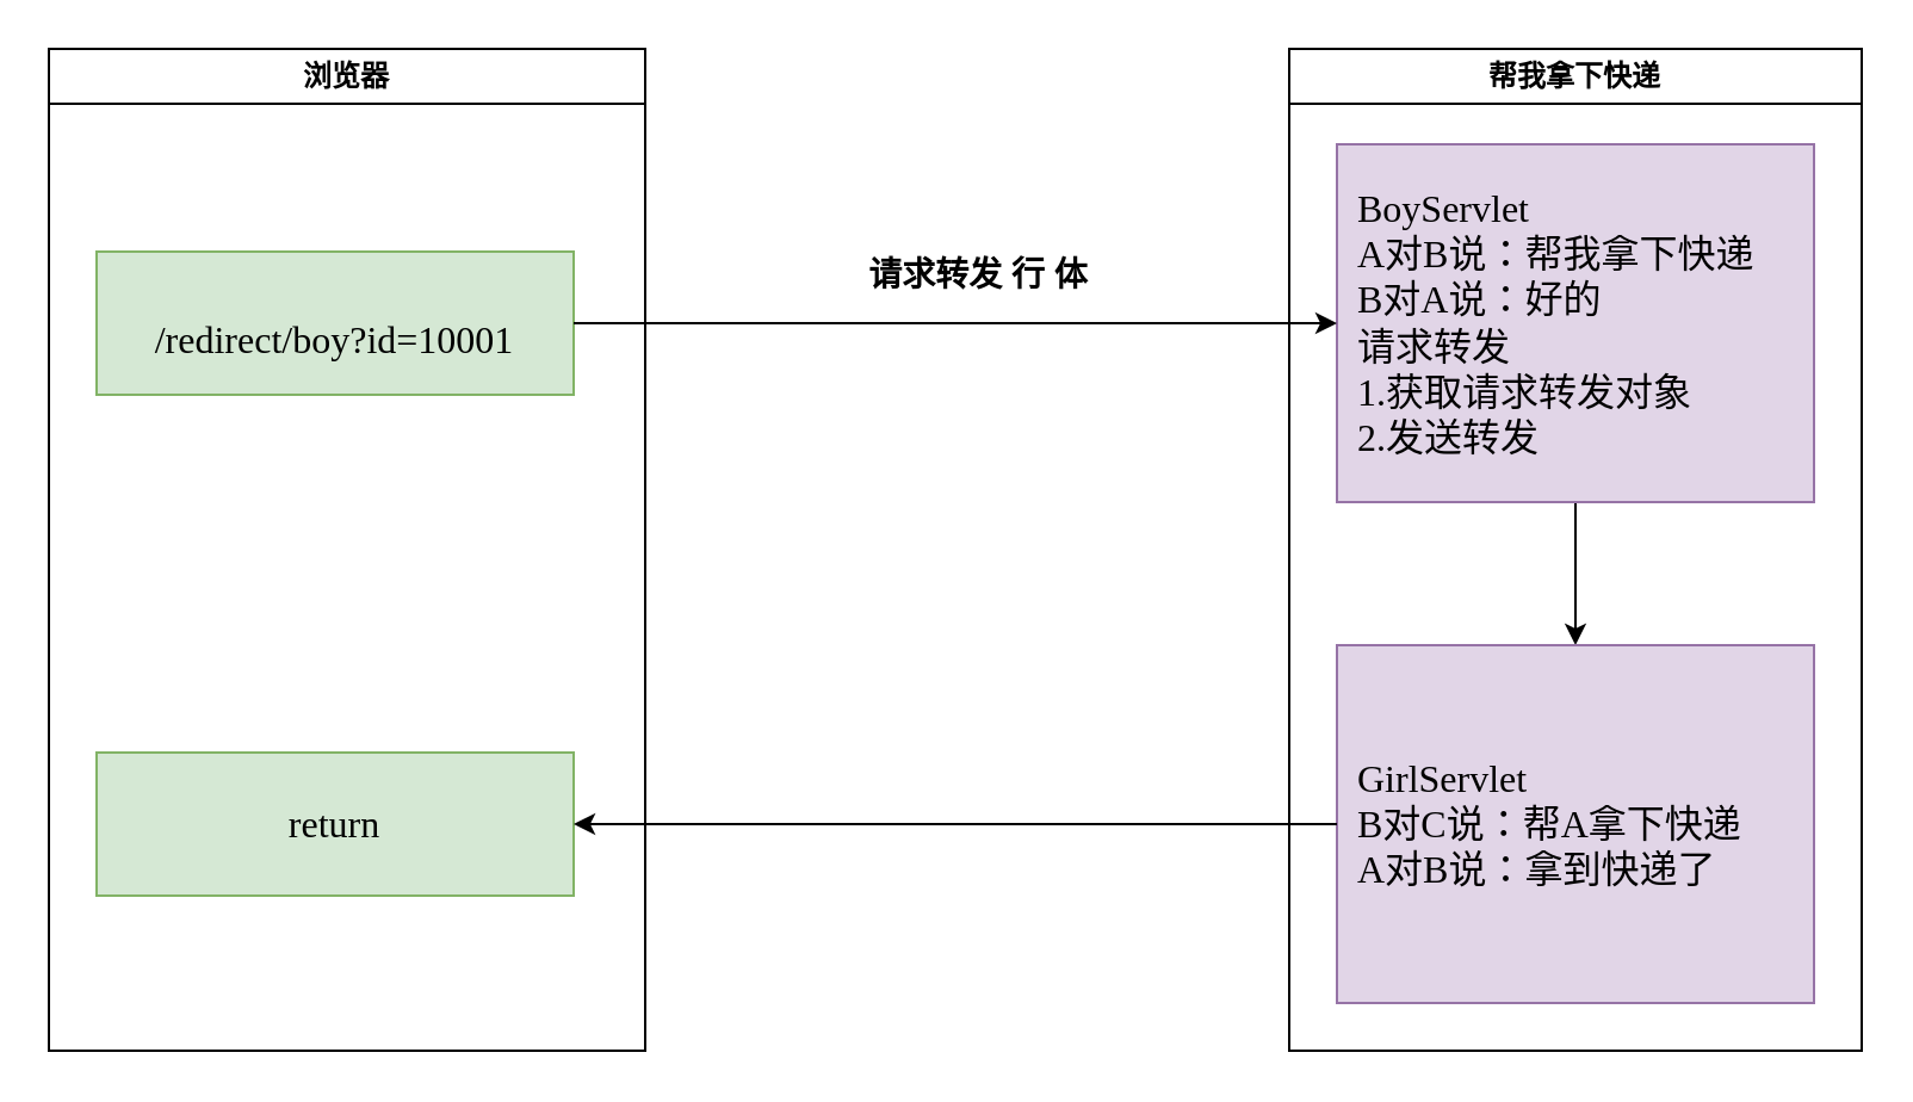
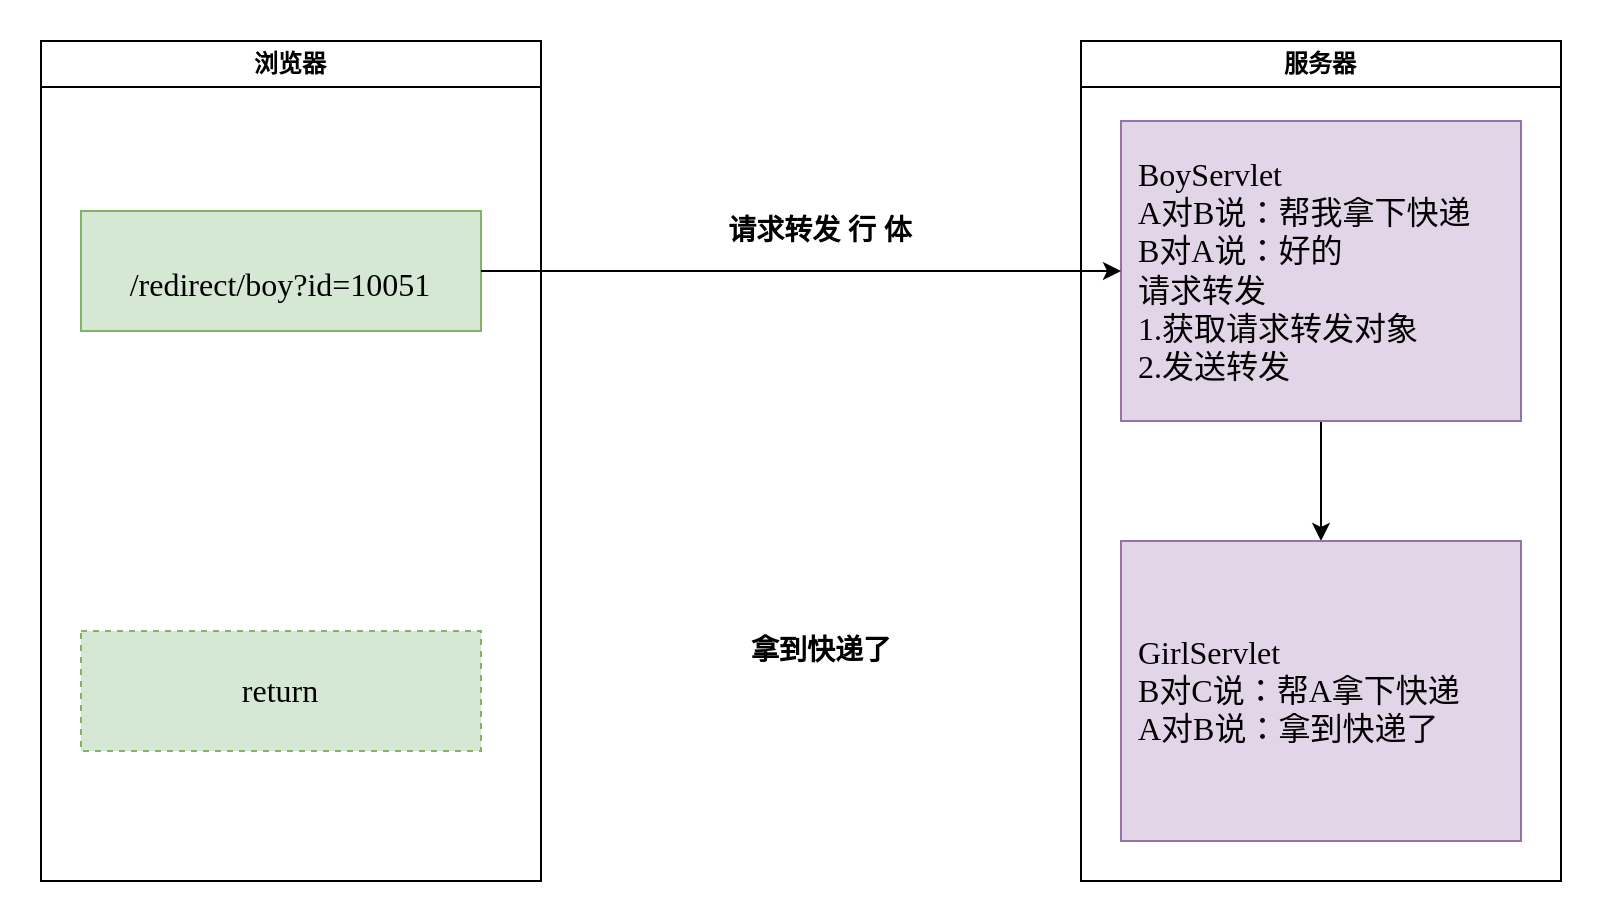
  <mxCell id="0" />
  <mxCell id="1" parent="0" />
  <mxCell id="2" value="浏览器" style="swimlane;whiteSpace=wrap;html=1;" vertex="1" parent="1"><mxGeometry x="20" y="20" width="250" height="420" as="geometry" /></mxCell>
- <mxCell id="3" value="&lt;font&gt;&lt;br&gt;&lt;span style=&quot;font-family: &amp;quot;PingFang SC&amp;quot;, &amp;quot;Noto Sans SC&amp;quot;, &amp;quot;Meslo LG&amp;quot;, &amp;quot;Microsoft YaHei&amp;quot;; font-size: 16px; font-style: normal; font-variant-ligatures: normal; font-variant-caps: normal; font-weight: 400; letter-spacing: normal; orphans: 2; text-indent: 0px; text-transform: none; widows: 2; word-spacing: 0px; -webkit-text-stroke-width: 0px; text-decoration-thickness: initial; text-decoration-style: initial; text-decoration-color: initial; float: none; display: inline !important;&quot;&gt;/redirect/boy?id=10001&lt;/span&gt;&lt;/font&gt;" style="rounded=0;whiteSpace=wrap;html=1;strokeColor=#82b366;fillColor=#d5e8d4;fontColor=#000000;align=center;" vertex="1" parent="2"><mxGeometry x="20" y="85" width="200" height="60" as="geometry" /></mxCell>
- <mxCell id="4" value="&lt;span style=&quot;font-family: &amp;quot;PingFang SC&amp;quot;, &amp;quot;Noto Sans SC&amp;quot;, &amp;quot;Meslo LG&amp;quot;, &amp;quot;Microsoft YaHei&amp;quot;; font-size: 16px;&quot;&gt;return&lt;/span&gt;" style="rounded=0;whiteSpace=wrap;html=1;labelBackgroundColor=none;fontSize=14;fillColor=#d5e8d4;strokeColor=#82b366;fontColor=#000000;" vertex="1" parent="2"><mxGeometry x="20" y="295" width="200" height="60" as="geometry" /></mxCell>
- <mxCell id="5" value="帮我拿下快递" style="swimlane;whiteSpace=wrap;html=1;" vertex="1" parent="1"><mxGeometry x="540" y="20" width="240" height="420" as="geometry" /></mxCell>
+ <mxCell id="3" value="&lt;font&gt;&lt;br&gt;&lt;span style=&quot;font-family: &amp;quot;PingFang SC&amp;quot;, &amp;quot;Noto Sans SC&amp;quot;, &amp;quot;Meslo LG&amp;quot;, &amp;quot;Microsoft YaHei&amp;quot;; font-size: 16px; font-style: normal; font-variant-ligatures: normal; font-variant-caps: normal; font-weight: 400; letter-spacing: normal; orphans: 2; text-indent: 0px; text-transform: none; widows: 2; word-spacing: 0px; -webkit-text-stroke-width: 0px; text-decoration-thickness: initial; text-decoration-style: initial; text-decoration-color: initial; float: none; display: inline !important;&quot;&gt;/redirect/boy?id=10051&lt;/span&gt;&lt;/font&gt;" style="rounded=0;whiteSpace=wrap;html=1;strokeColor=#82b366;fillColor=#d5e8d4;fontColor=#000000;align=center;" vertex="1" parent="2"><mxGeometry x="20" y="85" width="200" height="60" as="geometry" /></mxCell>
+ <mxCell id="4" value="&lt;span style=&quot;font-family: &amp;quot;PingFang SC&amp;quot;, &amp;quot;Noto Sans SC&amp;quot;, &amp;quot;Meslo LG&amp;quot;, &amp;quot;Microsoft YaHei&amp;quot;; font-size: 16px;&quot;&gt;return&lt;/span&gt;" style="rounded=0;whiteSpace=wrap;html=1;labelBackgroundColor=none;fontSize=14;fillColor=#d5e8d4;strokeColor=#82b366;fontColor=#000000;dashed=1;" vertex="1" parent="2"><mxGeometry x="20" y="295" width="200" height="60" as="geometry" /></mxCell>
+ <mxCell id="5" value="服务器" style="swimlane;whiteSpace=wrap;html=1;" vertex="1" parent="1"><mxGeometry x="540" y="20" width="240" height="420" as="geometry" /></mxCell>
  <mxCell id="6" style="edgeStyle=orthogonalEdgeStyle;rounded=0;orthogonalLoop=1;jettySize=auto;html=1;exitX=0.5;exitY=1;exitDx=0;exitDy=0;entryX=0.5;entryY=0;entryDx=0;entryDy=0;fontColor=#000000;" edge="1" parent="5" source="7" target="8"><mxGeometry relative="1" as="geometry" /></mxCell>
  <mxCell id="7" value="&lt;div style=&quot;&quot;&gt;&lt;font face=&quot;PingFang SC, Noto Sans SC, Meslo LG, Microsoft YaHei&quot;&gt;&lt;span style=&quot;font-size: 16px;&quot;&gt;BoyServlet&lt;/span&gt;&lt;/font&gt;&lt;/div&gt;&lt;div style=&quot;&quot;&gt;&lt;font face=&quot;PingFang SC, Noto Sans SC, Meslo LG, Microsoft YaHei&quot;&gt;&lt;span style=&quot;font-size: 16px;&quot;&gt;A对B说：帮我拿下快递&lt;/span&gt;&lt;/font&gt;&lt;/div&gt;&lt;div style=&quot;&quot;&gt;&lt;font face=&quot;PingFang SC, Noto Sans SC, Meslo LG, Microsoft YaHei&quot;&gt;&lt;span style=&quot;font-size: 16px;&quot;&gt;B对A说：好的&lt;/span&gt;&lt;/font&gt;&lt;/div&gt;&lt;div style=&quot;&quot;&gt;&lt;font face=&quot;PingFang SC, Noto Sans SC, Meslo LG, Microsoft YaHei&quot;&gt;&lt;span style=&quot;font-size: 16px;&quot;&gt;请求转发&lt;/span&gt;&lt;/font&gt;&lt;/div&gt;&lt;div style=&quot;&quot;&gt;&lt;font face=&quot;PingFang SC, Noto Sans SC, Meslo LG, Microsoft YaHei&quot;&gt;&lt;span style=&quot;font-size: 16px;&quot;&gt;1.获取请求转发对象&lt;/span&gt;&lt;/font&gt;&lt;/div&gt;&lt;div style=&quot;&quot;&gt;&lt;font face=&quot;PingFang SC, Noto Sans SC, Meslo LG, Microsoft YaHei&quot;&gt;&lt;span style=&quot;font-size: 16px;&quot;&gt;2.发送转发&lt;/span&gt;&lt;/font&gt;&lt;/div&gt;" style="rounded=0;whiteSpace=wrap;html=1;labelBackgroundColor=none;fillColor=#e1d5e7;strokeColor=#9673a6;align=left;spacingLeft=7;" vertex="1" parent="5"><mxGeometry x="20" y="40" width="200" height="150" as="geometry" /></mxCell>
  <mxCell id="8" value="&lt;div&gt;&lt;font face=&quot;PingFang SC, Noto Sans SC, Meslo LG, Microsoft YaHei&quot;&gt;&lt;span style=&quot;font-size: 16px;&quot;&gt;GirlServlet&lt;/span&gt;&lt;/font&gt;&lt;/div&gt;&lt;div&gt;&lt;font face=&quot;PingFang SC, Noto Sans SC, Meslo LG, Microsoft YaHei&quot;&gt;&lt;span style=&quot;font-size: 16px;&quot;&gt;B对C说：帮A拿下快递&lt;/span&gt;&lt;/font&gt;&lt;/div&gt;&lt;div&gt;&lt;font face=&quot;PingFang SC, Noto Sans SC, Meslo LG, Microsoft YaHei&quot;&gt;&lt;span style=&quot;font-size: 16px;&quot;&gt;A对B说：拿到快递了&lt;/span&gt;&lt;/font&gt;&lt;/div&gt;" style="rounded=0;whiteSpace=wrap;html=1;labelBackgroundColor=none;fillColor=#e1d5e7;strokeColor=#9673a6;align=left;spacingLeft=7;" vertex="1" parent="5"><mxGeometry x="20" y="250" width="200" height="150" as="geometry" /></mxCell>
  <mxCell id="9" value="请求转发 行 体" style="text;html=1;strokeColor=none;fillColor=none;align=center;verticalAlign=middle;whiteSpace=wrap;rounded=0;labelBackgroundColor=none;fontColor=#000000;fontStyle=1;fontSize=14;" vertex="1" parent="1"><mxGeometry x="310" y="100" width="200" height="30" as="geometry" /></mxCell>
+ <mxCell id="10" value="拿到快递了" style="text;html=1;align=center;verticalAlign=middle;resizable=0;points=[];autosize=1;strokeColor=none;fillColor=none;fontSize=14;fontColor=#000000;fontStyle=1" vertex="1" parent="1"><mxGeometry x="365" y="310" width="90" height="30" as="geometry" /></mxCell>
  <mxCell id="11" style="edgeStyle=orthogonalEdgeStyle;rounded=0;orthogonalLoop=1;jettySize=auto;html=1;exitX=1;exitY=0.5;exitDx=0;exitDy=0;fontColor=#000000;" edge="1" parent="1" source="3" target="7"><mxGeometry relative="1" as="geometry" /></mxCell>
- <mxCell id="12" style="edgeStyle=orthogonalEdgeStyle;rounded=0;orthogonalLoop=1;jettySize=auto;html=1;exitX=0;exitY=0.5;exitDx=0;exitDy=0;entryX=1;entryY=0.5;entryDx=0;entryDy=0;fontColor=#000000;" edge="1" parent="1" source="8" target="4"><mxGeometry relative="1" as="geometry" /></mxCell>
